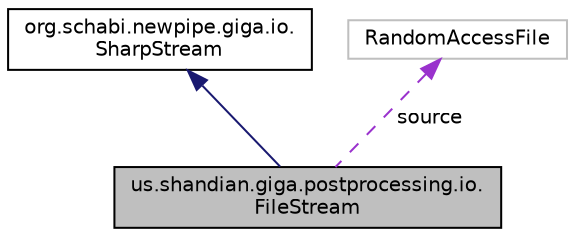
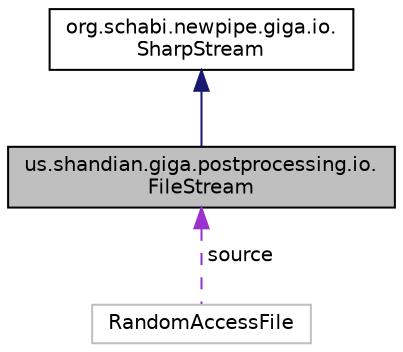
  digraph {
    node [color=black fillcolor=white fontname=Helvetica fontsize=10 shape=record style=filled]
    edge [dir=back fontname=Helvetica fontsize=10 labelfontname=Helvetica labelfontsize=10]
    n1 [fillcolor=grey75 fontcolor=black height=0.2 label="us.shandian.giga.postprocessing.io.\lFileStream" width=0.4]
    n2 [height=0.2 label="org.schabi.newpipe.giga.io.\lSharpStream" width=0.4]
    n3 [color=grey75 height=0.2 label=RandomAccessFile width=0.4]
    n2 -> n1 [color=midnightblue style=solid]
-   n3 -> n1 [color=darkorchid3 label=" source" style=dashed]
+   n1 -> n3 [color=darkorchid3 label=" source" style=dashed]
  }
